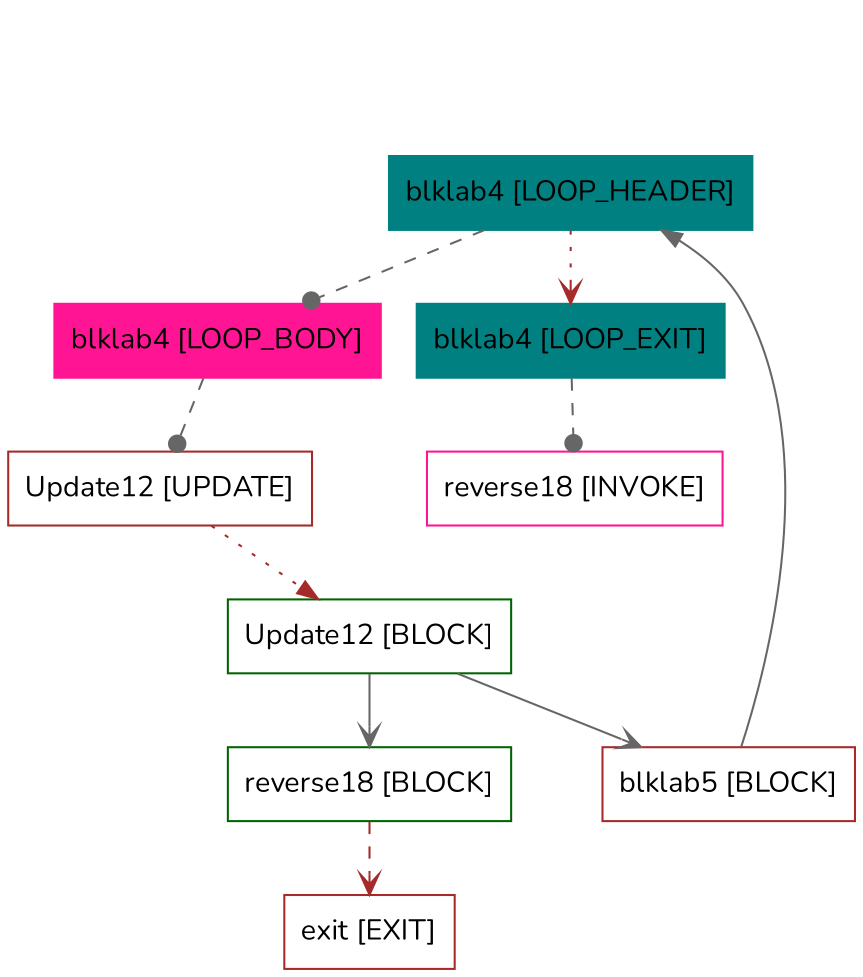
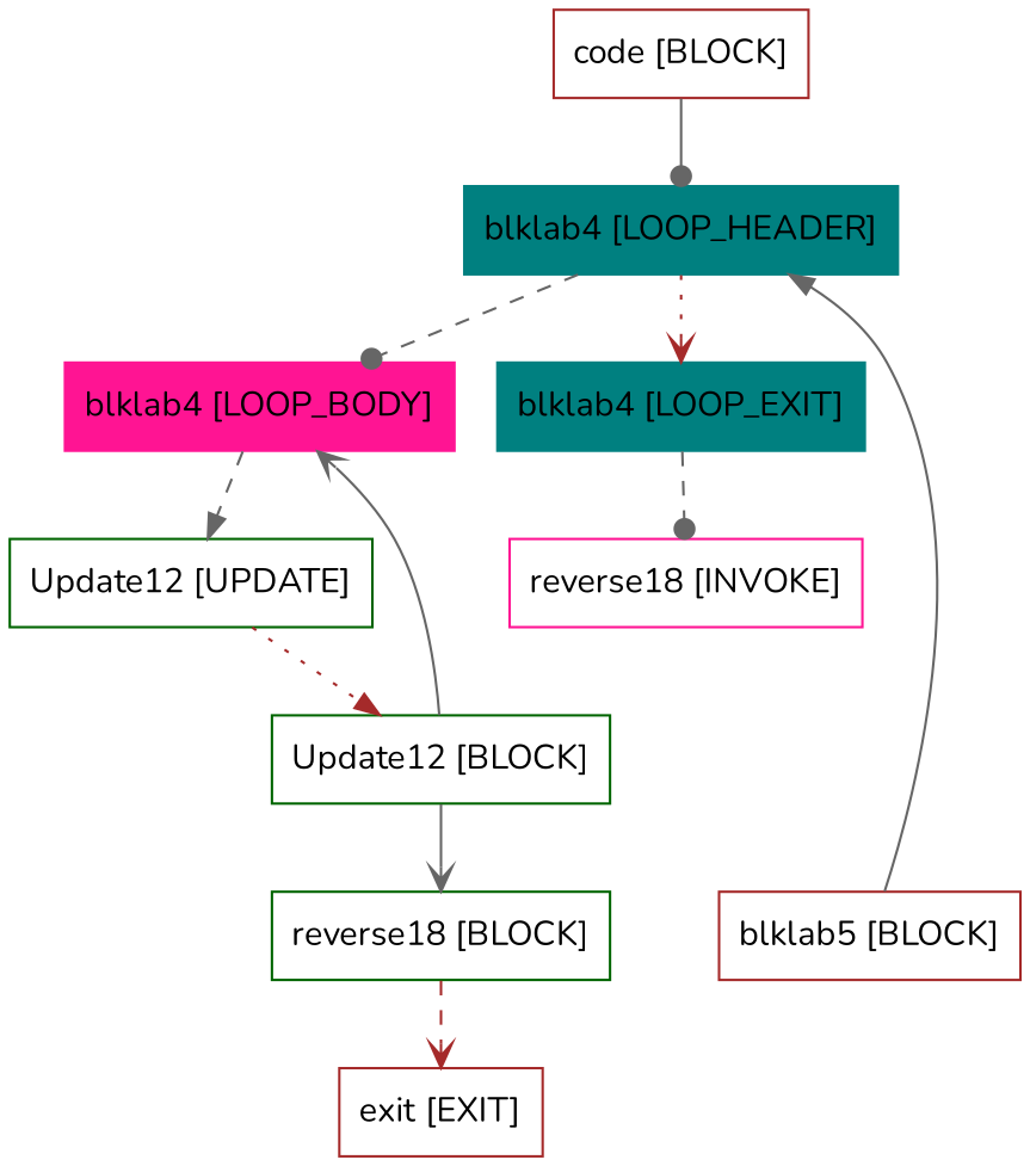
  digraph {
    fontname=Nunito
    node [color=brown fontname=Nunito shape=box]
    edge [arrowhead=dot color=gray40 fontname=Nunito style=dashed]
    "blklab4 [LOOP_HEADER]" [color=teal style=filled]
+   "code [BLOCK]"
    "blklab4 [LOOP_BODY]" [color=deeppink style=filled]
    "blklab4 [LOOP_EXIT]" [color=teal style=filled]
-   "Update12 [UPDATE]"
+   "Update12 [UPDATE]" [color=darkgreen]
    "reverse18 [INVOKE]" [color=deeppink]
    "Update12 [BLOCK]" [color=darkgreen]
    "blklab5 [BLOCK]"
    "reverse18 [BLOCK]" [color=darkgreen]
    "exit [EXIT]"
    "blklab4 [LOOP_HEADER]" -> "blklab4 [LOOP_BODY]"
    "blklab4 [LOOP_HEADER]" -> "blklab4 [LOOP_EXIT]" [arrowhead=vee color=brown style=dotted]
-   "blklab4 [LOOP_BODY]" -> "Update12 [UPDATE]"
+   "code [BLOCK]" -> "blklab4 [LOOP_HEADER]" [style=solid]
+   "blklab4 [LOOP_BODY]" -> "Update12 [UPDATE]" [arrowhead=normal]
    "blklab4 [LOOP_EXIT]" -> "reverse18 [INVOKE]"
    "Update12 [UPDATE]" -> "Update12 [BLOCK]" [arrowhead=normal color=brown style=dotted]
-   "Update12 [BLOCK]" -> "blklab5 [BLOCK]" [arrowhead=vee style=solid]
+   "Update12 [BLOCK]" -> "blklab4 [LOOP_BODY]" [arrowhead=vee style=solid]
    "Update12 [BLOCK]" -> "reverse18 [BLOCK]" [arrowhead=vee style=solid]
    "blklab5 [BLOCK]" -> "blklab4 [LOOP_HEADER]" [arrowhead=normal style=solid]
    "reverse18 [BLOCK]" -> "exit [EXIT]" [arrowhead=vee color=brown]
  }
